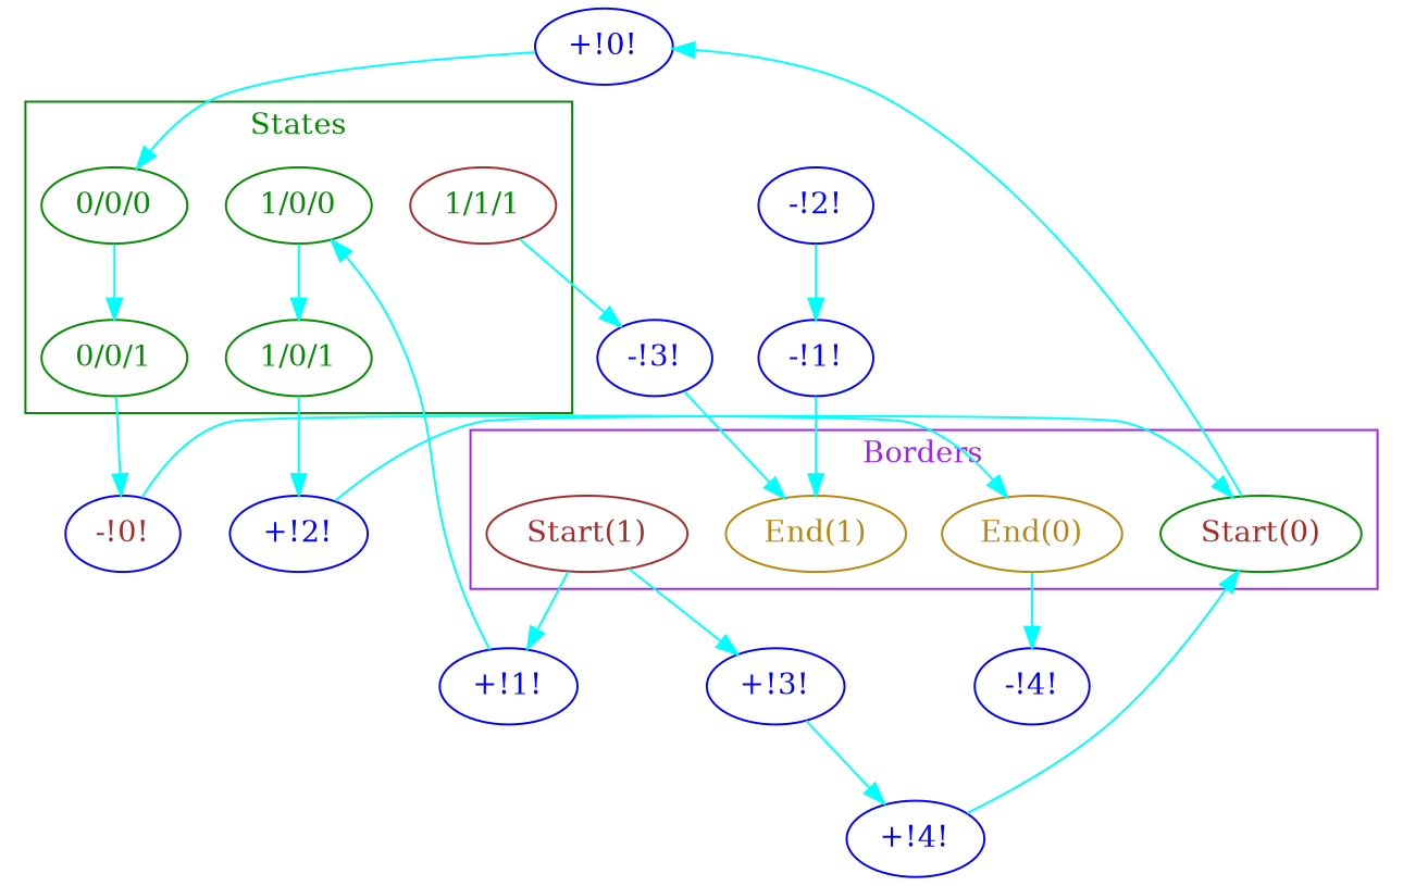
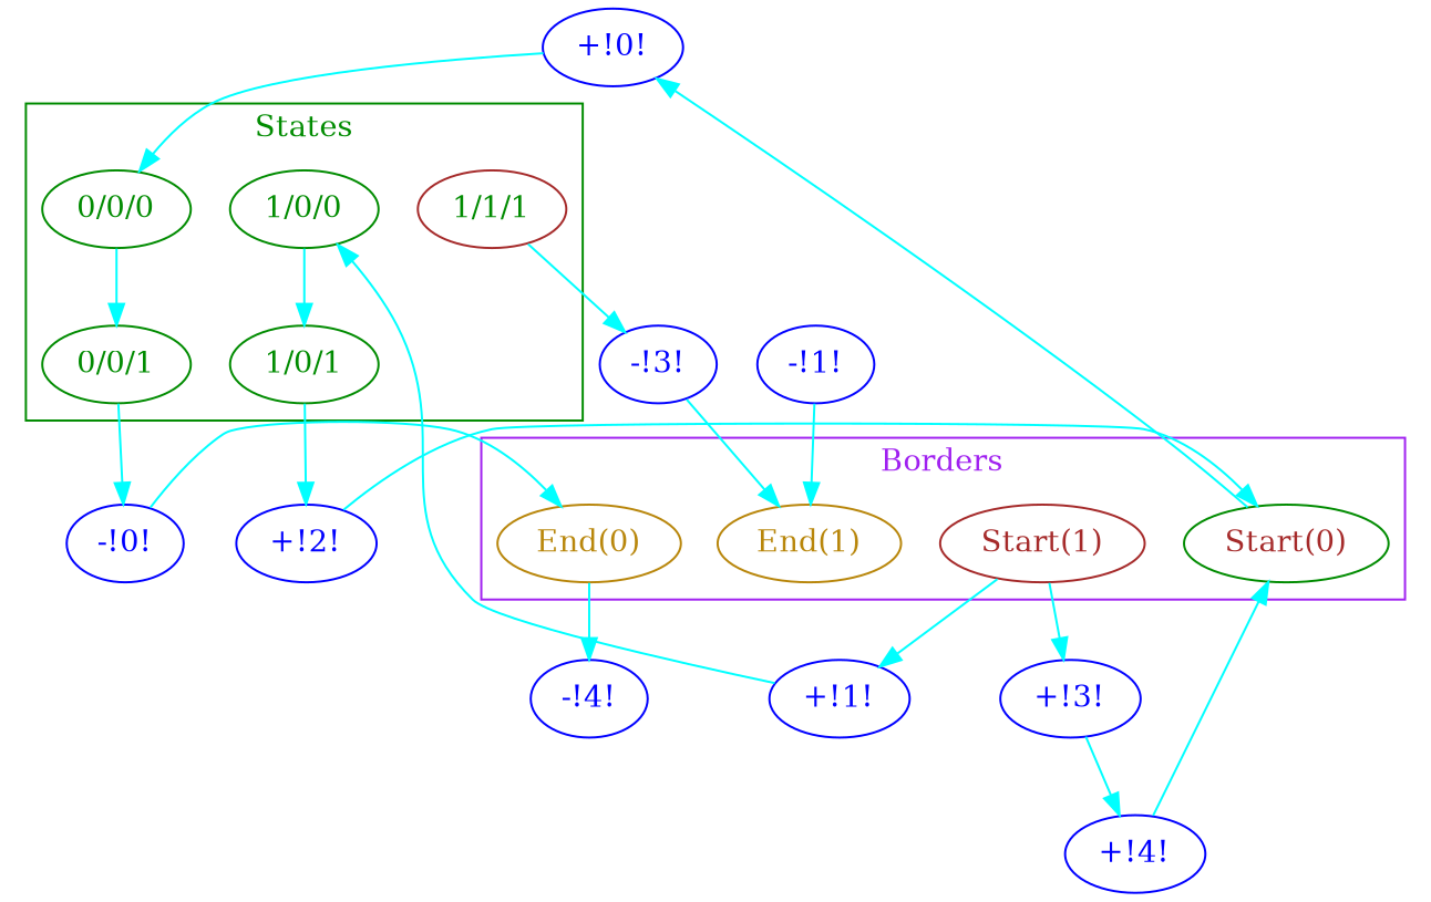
  digraph {
    compound=true
    node [color=blue fontcolor=blue]
    edge [color=aqua]
    n1 [color=green4 fontcolor=brown label="Start(0)"]
    n2 [color=brown fontcolor=brown label="Start(1)"]
    n3 [color=darkgoldenrod fontcolor=darkgoldenrod label="End(1)"]
    n4 [color=darkgoldenrod fontcolor=darkgoldenrod label="End(0)"]
    n5 [color=green4 fontcolor=green4 label="0/0/0"]
    n6 [color=green4 fontcolor=green4 label="1/0/0"]
    n7 [color=green4 fontcolor=green4 label="0/0/1"]
    n8 [color=green4 fontcolor=green4 label="1/0/1"]
    n9 [color=brown fontcolor=green4 label="1/1/1"]
    n10 [label="+!0!"]
    n11 [label="+!1!"]
    n12 [label="+!3!"]
    n13 [label="-!4!"]
-   n14 [fontcolor=brown label="-!0!"]
+   n14 [label="-!0!"]
    n15 [label="+!2!"]
    n16 [label="-!3!"]
    n17 [label="+!4!"]
-   n18 [label="-!2!"]
    n19 [label="-!1!"]
    subgraph sub_1 {
      cluster=true
      color=purple
      fontcolor=purple
      label=Borders
      rank=same
      n1
      n2
      n3
      n4
    }
    subgraph sub_2 {
      cluster=true
      color=green4
      fontcolor=green4
      label=States
      rank=same
      n5
      n6
      n7
      n8
      n9
    }
    n1 -> n10
    n2 -> n11
    n2 -> n12
    n4 -> n13
    n5 -> n7
    n6 -> n8
    n7 -> n14
    n8 -> n15
    n9 -> n16
    n10 -> n5
    n11 -> n6
    n12 -> n17
    n14 -> n4
    n15 -> n1
    n16 -> n3
    n17 -> n1
-   n18 -> n19
    n19 -> n3
  }
